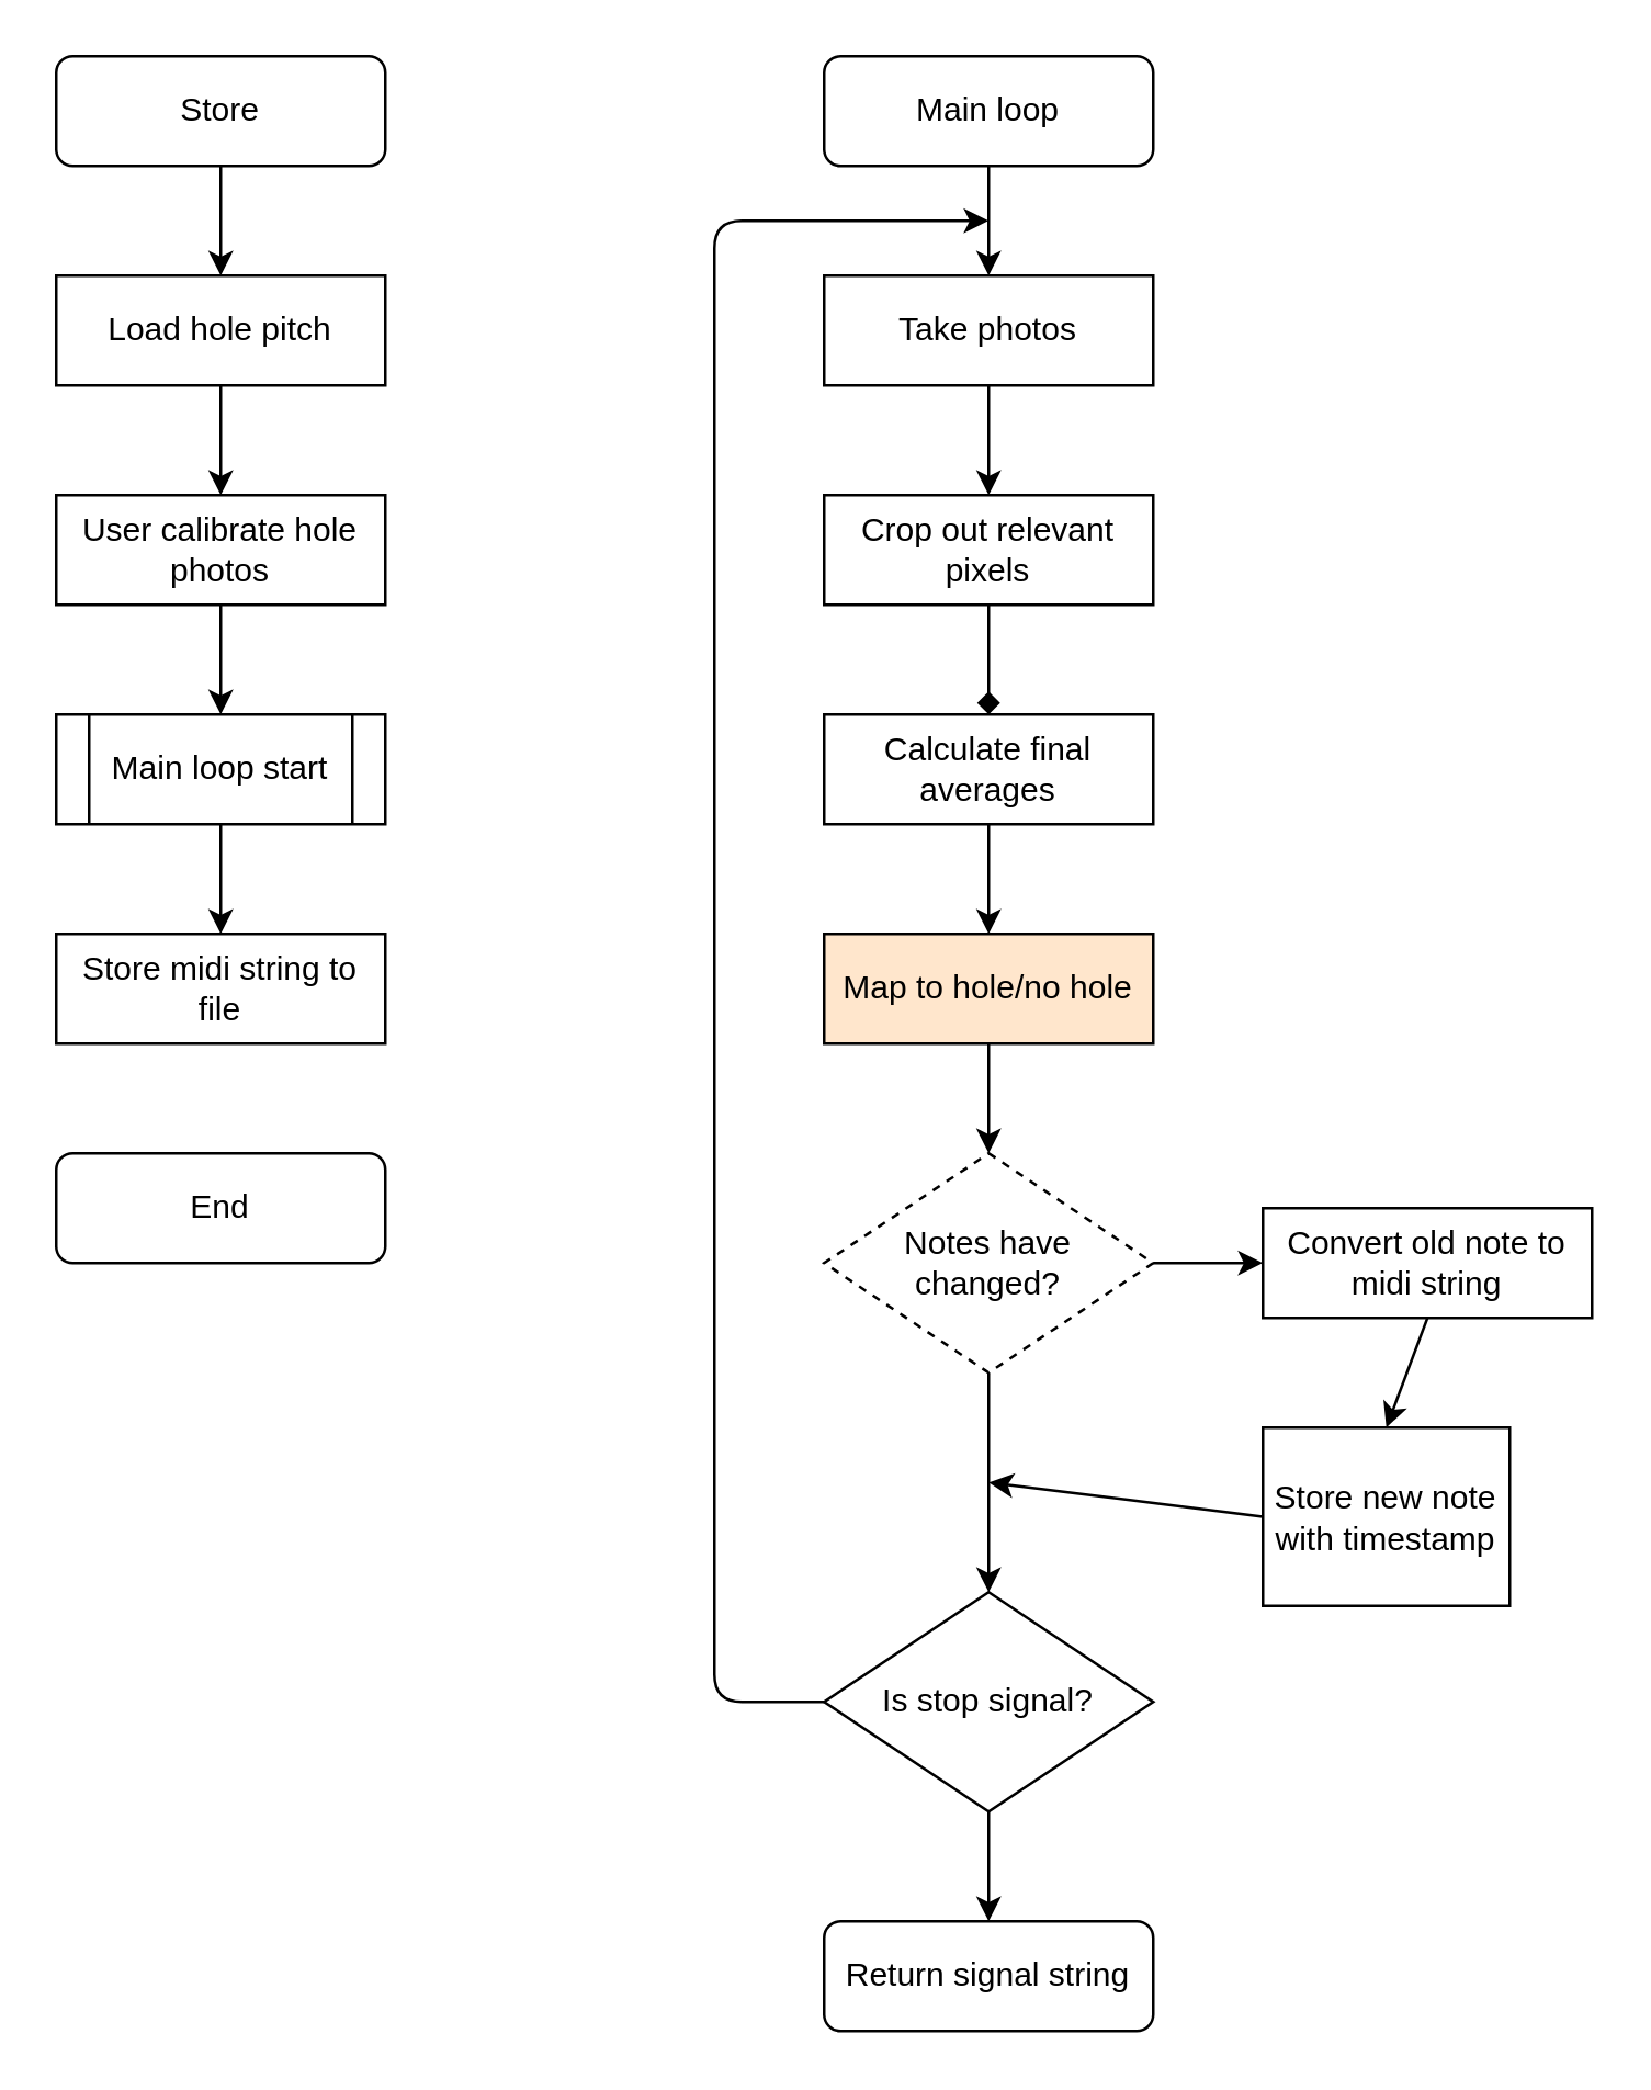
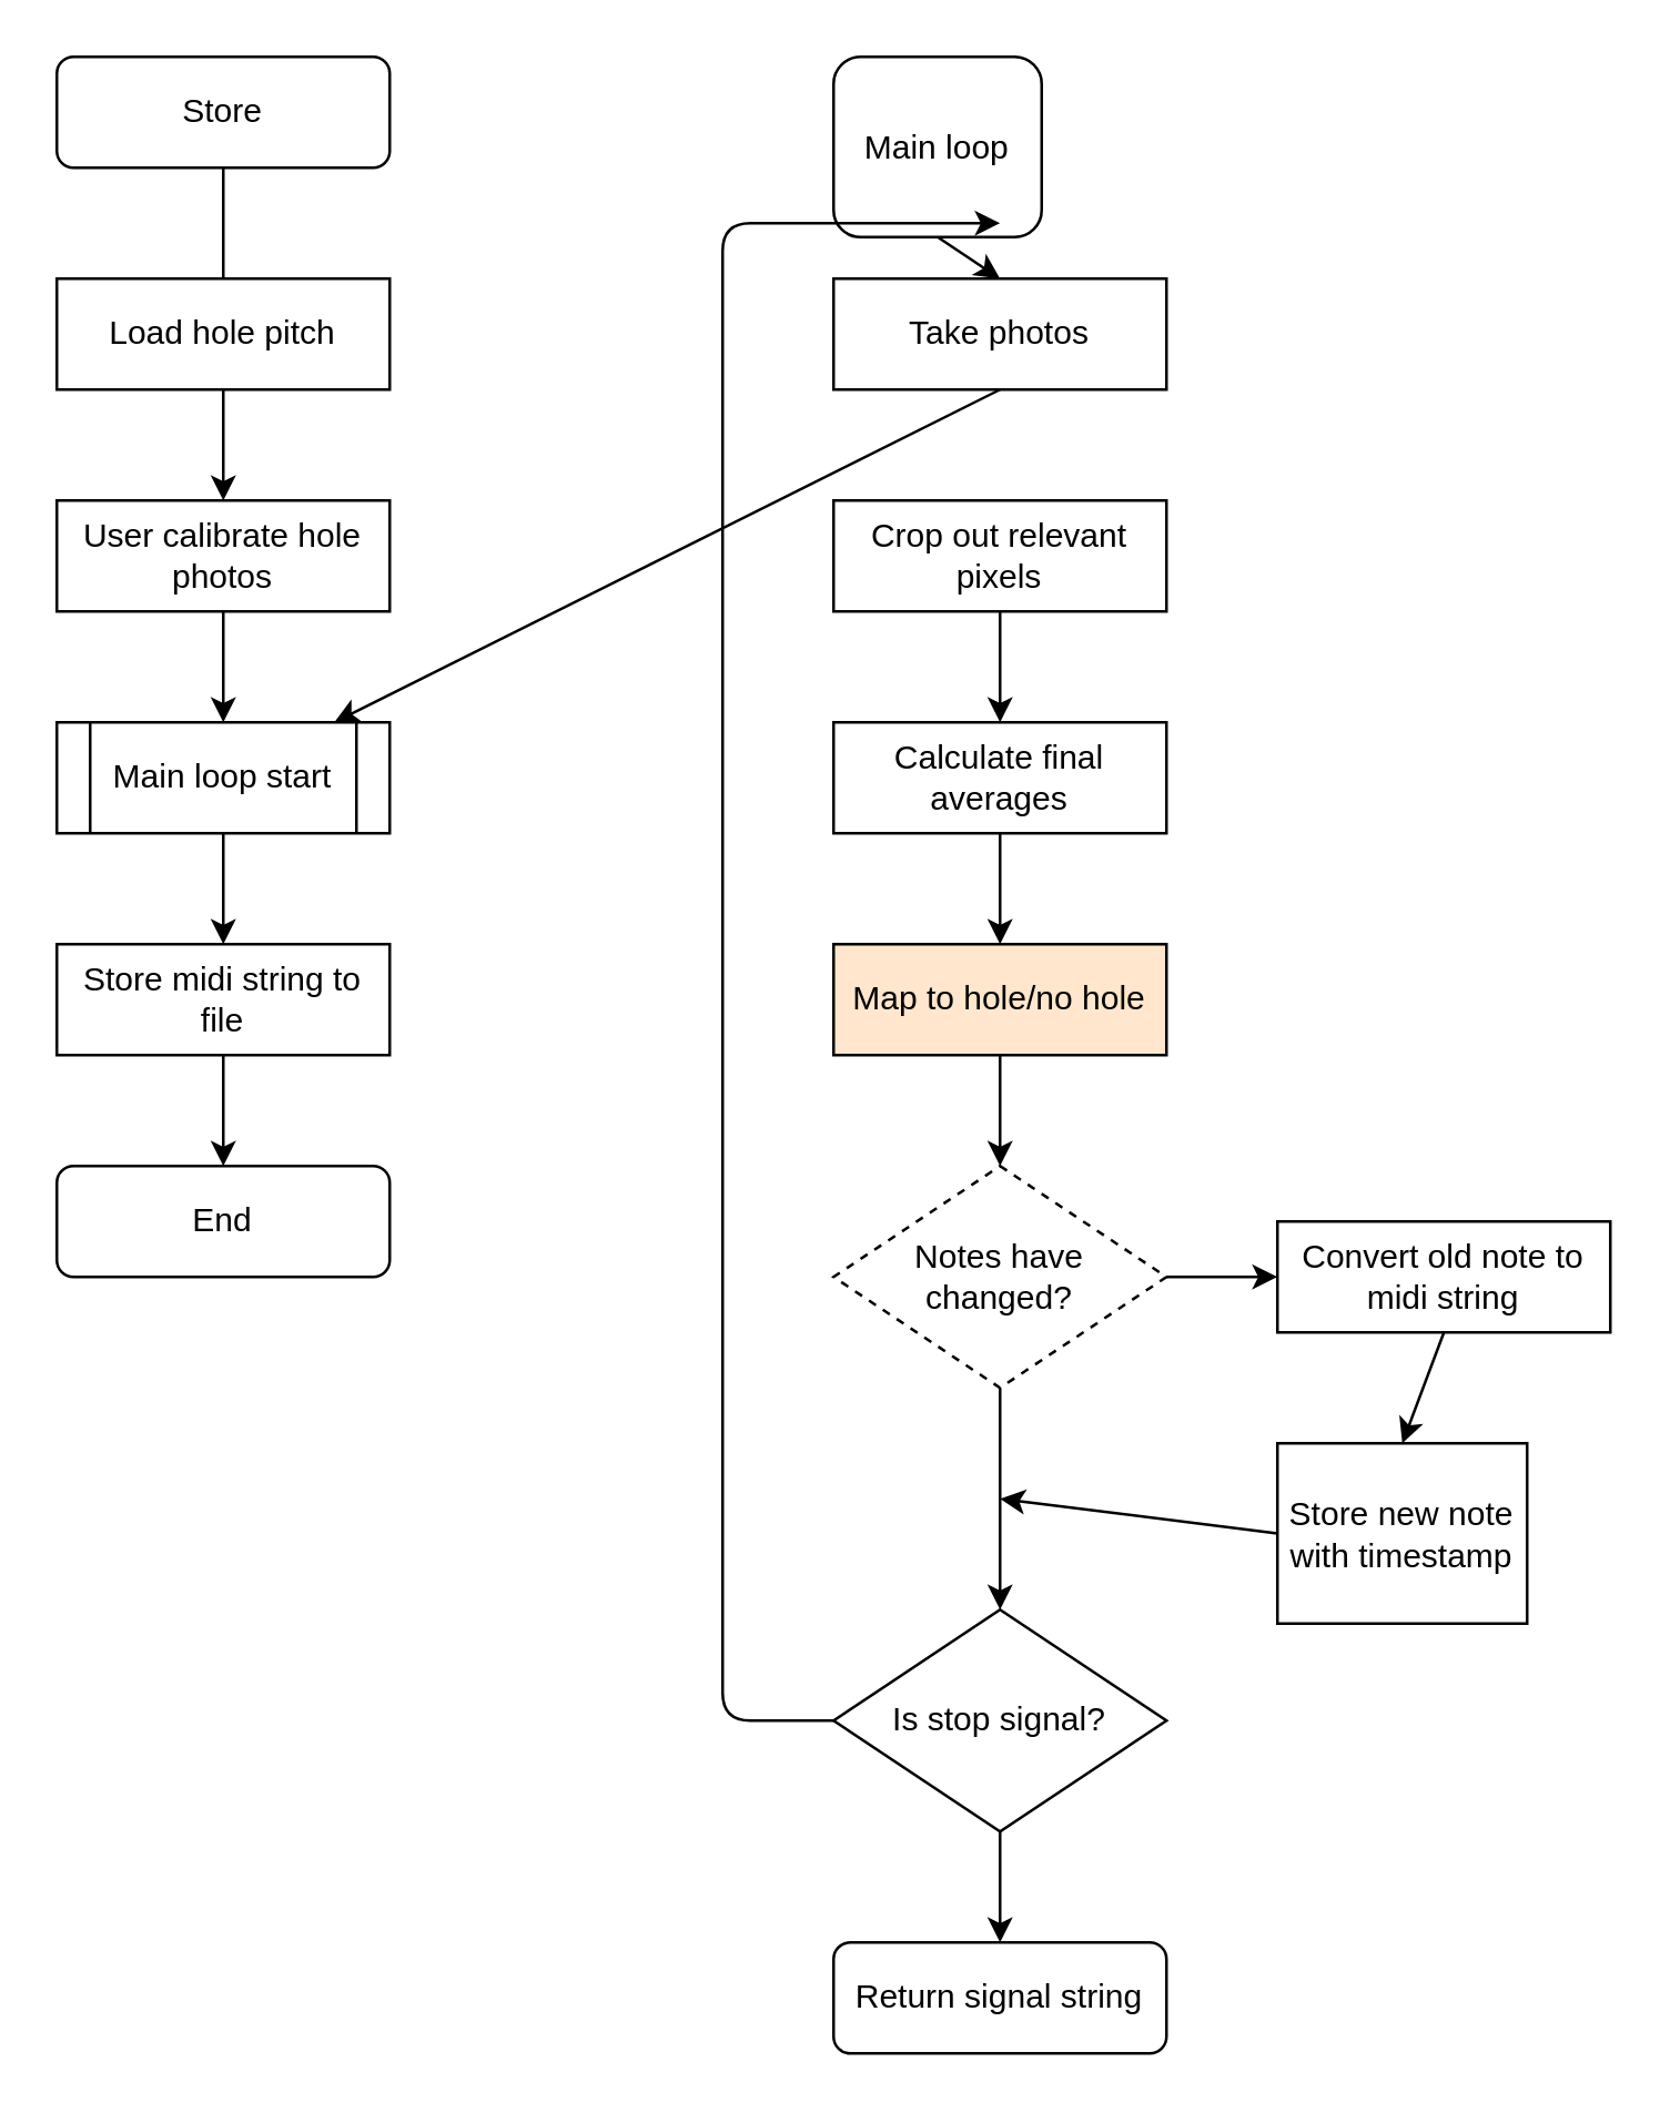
  <mxCell id="0" />
  <mxCell id="1" parent="0" />
  <mxCell id="2" value="Store" style="rounded=1;whiteSpace=wrap;html=1;fontSize=12;glass=0;strokeWidth=1;shadow=0;" parent="1" vertex="1"><mxGeometry x="20" y="20" width="120" height="40" as="geometry" /></mxCell>
  <mxCell id="3" value="Load hole pitch" style="rounded=0;whiteSpace=wrap;html=1;" vertex="1" parent="1"><mxGeometry x="20" y="100" width="120" height="40" as="geometry" /></mxCell>
- <mxCell id="4" value="" style="endArrow=classic;html=1;exitX=0.5;exitY=1;exitDx=0;exitDy=0;entryX=0.5;entryY=0;entryDx=0;entryDy=0;" edge="1" parent="1" source="2" target="3"><mxGeometry width="50" height="50" relative="1" as="geometry"><mxPoint x="250" y="250" as="sourcePoint" /><mxPoint x="300" y="200" as="targetPoint" /></mxGeometry></mxCell>
+ <mxCell id="4" value="" style="endArrow=none;html=1;exitX=0.5;exitY=1;exitDx=0;exitDy=0;entryX=0.5;entryY=0;entryDx=0;entryDy=0;" edge="1" parent="1" source="2" target="3"><mxGeometry width="50" height="50" relative="1" as="geometry"><mxPoint x="250" y="250" as="sourcePoint" /><mxPoint x="300" y="200" as="targetPoint" /></mxGeometry></mxCell>
  <mxCell id="5" value="User calibrate hole photos" style="rounded=0;whiteSpace=wrap;html=1;" vertex="1" parent="1"><mxGeometry x="20" y="180" width="120" height="40" as="geometry" /></mxCell>
  <mxCell id="6" value="" style="endArrow=classic;html=1;exitX=0.5;exitY=1;exitDx=0;exitDy=0;entryX=0.5;entryY=0;entryDx=0;entryDy=0;" edge="1" parent="1" source="3" target="5"><mxGeometry width="50" height="50" relative="1" as="geometry"><mxPoint x="90" y="70" as="sourcePoint" /><mxPoint x="90" y="110" as="targetPoint" /></mxGeometry></mxCell>
  <mxCell id="7" value="Main loop start" style="shape=process;whiteSpace=wrap;html=1;backgroundOutline=1;" vertex="1" parent="1"><mxGeometry x="20" y="260" width="120" height="40" as="geometry" /></mxCell>
  <mxCell id="8" value="" style="endArrow=classic;html=1;exitX=0.5;exitY=1;exitDx=0;exitDy=0;" edge="1" parent="1" source="5"><mxGeometry width="50" height="50" relative="1" as="geometry"><mxPoint x="180" y="220" as="sourcePoint" /><mxPoint x="80" y="260" as="targetPoint" /></mxGeometry></mxCell>
- <mxCell id="9" value="Main loop" style="rounded=1;whiteSpace=wrap;html=1;fontSize=12;glass=0;strokeWidth=1;shadow=0;" vertex="1" parent="1"><mxGeometry x="300" y="20" width="120" height="40" as="geometry" /></mxCell>
+ <mxCell id="9" value="Main loop" style="rounded=1;whiteSpace=wrap;html=1;fontSize=12;glass=0;strokeWidth=1;shadow=0;" vertex="1" parent="1"><mxGeometry x="300" y="20" width="75" height="65" as="geometry" /></mxCell>
  <mxCell id="10" value="Take photos" style="rounded=0;whiteSpace=wrap;html=1;" vertex="1" parent="1"><mxGeometry x="300" y="100" width="120" height="40" as="geometry" /></mxCell>
  <mxCell id="11" value="Crop out relevant pixels" style="rounded=0;whiteSpace=wrap;html=1;" vertex="1" parent="1"><mxGeometry x="300" y="180" width="120" height="40" as="geometry" /></mxCell>
  <mxCell id="12" value="Calculate final averages" style="rounded=0;whiteSpace=wrap;html=1;" vertex="1" parent="1"><mxGeometry x="300" y="260" width="120" height="40" as="geometry" /></mxCell>
  <mxCell id="13" value="Map to hole/no hole" style="rounded=0;whiteSpace=wrap;html=1;fillColor=#ffe6cc;" vertex="1" parent="1"><mxGeometry x="300" y="340" width="120" height="40" as="geometry" /></mxCell>
  <mxCell id="14" value="Notes have &lt;br&gt;changed?" style="rhombus;whiteSpace=wrap;html=1;dashed=1;" vertex="1" parent="1"><mxGeometry x="300" y="420" width="120" height="80" as="geometry" /></mxCell>
  <mxCell id="15" value="Convert old note to midi string" style="rounded=0;whiteSpace=wrap;html=1;" vertex="1" parent="1"><mxGeometry x="460" y="440" width="120" height="40" as="geometry" /></mxCell>
  <mxCell id="16" value="Store new note with timestamp" style="rounded=0;whiteSpace=wrap;html=1;" vertex="1" parent="1"><mxGeometry x="460" y="520" width="90" height="65" as="geometry" /></mxCell>
  <mxCell id="17" value="Is stop signal?" style="rhombus;whiteSpace=wrap;html=1;" vertex="1" parent="1"><mxGeometry x="300" y="580" width="120" height="80" as="geometry" /></mxCell>
  <mxCell id="18" value="Return signal string" style="rounded=1;whiteSpace=wrap;html=1;" vertex="1" parent="1"><mxGeometry x="300" y="700" width="120" height="40" as="geometry" /></mxCell>
- <mxCell id="19" value="" style="endArrow=classic;html=1;exitX=0.5;exitY=1;exitDx=0;exitDy=0;entryX=0.5;entryY=0;entryDx=0;entryDy=0;" edge="1" parent="1" source="10" target="11"><mxGeometry width="50" height="50" relative="1" as="geometry"><mxPoint x="440" y="150" as="sourcePoint" /><mxPoint x="490" y="100" as="targetPoint" /></mxGeometry></mxCell>
- <mxCell id="20" value="" style="endArrow=diamond;html=1;exitX=0.5;exitY=1;exitDx=0;exitDy=0;" edge="1" parent="1" source="11" target="12"><mxGeometry width="50" height="50" relative="1" as="geometry"><mxPoint x="450" y="220" as="sourcePoint" /><mxPoint x="450" y="260" as="targetPoint" /></mxGeometry></mxCell>
+ <mxCell id="19" value="" style="endArrow=classic;html=1;exitX=0.5;exitY=1;exitDx=0;exitDy=0;" edge="1" parent="1" source="10" target="7"><mxGeometry width="50" height="50" relative="1" as="geometry"><mxPoint x="440" y="150" as="sourcePoint" /><mxPoint x="490" y="100" as="targetPoint" /></mxGeometry></mxCell>
+ <mxCell id="20" value="" style="endArrow=classic;html=1;exitX=0.5;exitY=1;exitDx=0;exitDy=0;" edge="1" parent="1" source="11" target="12"><mxGeometry width="50" height="50" relative="1" as="geometry"><mxPoint x="450" y="220" as="sourcePoint" /><mxPoint x="450" y="260" as="targetPoint" /></mxGeometry></mxCell>
  <mxCell id="21" value="" style="endArrow=classic;html=1;exitX=0.5;exitY=1;exitDx=0;exitDy=0;entryX=0.5;entryY=0;entryDx=0;entryDy=0;" edge="1" parent="1" source="12" target="13"><mxGeometry width="50" height="50" relative="1" as="geometry"><mxPoint x="450" y="300" as="sourcePoint" /><mxPoint x="450" y="340" as="targetPoint" /></mxGeometry></mxCell>
  <mxCell id="22" value="" style="endArrow=classic;html=1;exitX=0.5;exitY=1;exitDx=0;exitDy=0;entryX=0.5;entryY=0;entryDx=0;entryDy=0;" edge="1" parent="1" source="13" target="14"><mxGeometry width="50" height="50" relative="1" as="geometry"><mxPoint x="450" y="380" as="sourcePoint" /><mxPoint x="450" y="420" as="targetPoint" /></mxGeometry></mxCell>
  <mxCell id="23" value="" style="endArrow=classic;html=1;exitX=1;exitY=0.5;exitDx=0;exitDy=0;entryX=0;entryY=0.5;entryDx=0;entryDy=0;" edge="1" parent="1" source="14" target="15"><mxGeometry width="50" height="50" relative="1" as="geometry"><mxPoint x="440" y="390" as="sourcePoint" /><mxPoint x="440" y="430" as="targetPoint" /></mxGeometry></mxCell>
  <mxCell id="24" value="" style="endArrow=classic;html=1;exitX=0.5;exitY=1;exitDx=0;exitDy=0;entryX=0.5;entryY=0;entryDx=0;entryDy=0;" edge="1" parent="1" source="15" target="16"><mxGeometry width="50" height="50" relative="1" as="geometry"><mxPoint x="600" y="480" as="sourcePoint" /><mxPoint x="600" y="520" as="targetPoint" /></mxGeometry></mxCell>
  <mxCell id="25" value="" style="endArrow=classic;html=1;exitX=0.5;exitY=1;exitDx=0;exitDy=0;entryX=0.5;entryY=0;entryDx=0;entryDy=0;" edge="1" parent="1" source="14" target="17"><mxGeometry width="50" height="50" relative="1" as="geometry"><mxPoint x="359.71" y="510" as="sourcePoint" /><mxPoint x="359.71" y="550" as="targetPoint" /></mxGeometry></mxCell>
  <mxCell id="26" value="" style="endArrow=classic;html=1;exitX=0;exitY=0.5;exitDx=0;exitDy=0;" edge="1" parent="1" source="16"><mxGeometry width="50" height="50" relative="1" as="geometry"><mxPoint x="380" y="540" as="sourcePoint" /><mxPoint x="360" y="540" as="targetPoint" /></mxGeometry></mxCell>
  <mxCell id="27" value="" style="endArrow=classic;html=1;exitX=0.5;exitY=1;exitDx=0;exitDy=0;entryX=0.5;entryY=0;entryDx=0;entryDy=0;" edge="1" parent="1" source="9" target="10"><mxGeometry width="50" height="50" relative="1" as="geometry"><mxPoint x="459.43" y="60" as="sourcePoint" /><mxPoint x="459.43" y="100" as="targetPoint" /></mxGeometry></mxCell>
  <mxCell id="28" value="" style="endArrow=classic;html=1;exitX=0.5;exitY=1;exitDx=0;exitDy=0;entryX=0.5;entryY=0;entryDx=0;entryDy=0;" edge="1" parent="1" source="17" target="18"><mxGeometry width="50" height="50" relative="1" as="geometry"><mxPoint x="440" y="660" as="sourcePoint" /><mxPoint x="440" y="700" as="targetPoint" /></mxGeometry></mxCell>
  <mxCell id="29" value="" style="edgeStyle=elbowEdgeStyle;elbow=horizontal;endArrow=classic;html=1;exitX=0;exitY=0.5;exitDx=0;exitDy=0;" edge="1" parent="1" source="17"><mxGeometry width="50" height="50" relative="1" as="geometry"><mxPoint x="230" y="720" as="sourcePoint" /><mxPoint x="360" y="80" as="targetPoint" /><Array as="points"><mxPoint x="260" y="690" /><mxPoint x="260" y="690" /></Array></mxGeometry></mxCell>
  <mxCell id="30" value="Store midi string to file" style="rounded=0;whiteSpace=wrap;html=1;" vertex="1" parent="1"><mxGeometry x="20" y="340" width="120" height="40" as="geometry" /></mxCell>
  <mxCell id="31" value="End" style="rounded=1;whiteSpace=wrap;html=1;fontSize=12;glass=0;strokeWidth=1;shadow=0;" vertex="1" parent="1"><mxGeometry x="20" y="420" width="120" height="40" as="geometry" /></mxCell>
  <mxCell id="32" value="" style="endArrow=classic;html=1;exitX=0.5;exitY=1;exitDx=0;exitDy=0;entryX=0.5;entryY=0;entryDx=0;entryDy=0;" edge="1" parent="1" source="7" target="30"><mxGeometry width="50" height="50" relative="1" as="geometry"><mxPoint x="170" y="300" as="sourcePoint" /><mxPoint x="170" y="340" as="targetPoint" /></mxGeometry></mxCell>
+ <mxCell id="33" value="" style="endArrow=classic;html=1;exitX=0.5;exitY=1;exitDx=0;exitDy=0;entryX=0.5;entryY=0;entryDx=0;entryDy=0;" edge="1" parent="1" source="30" target="31"><mxGeometry width="50" height="50" relative="1" as="geometry"><mxPoint x="160" y="380" as="sourcePoint" /><mxPoint x="160" y="420" as="targetPoint" /></mxGeometry></mxCell>
